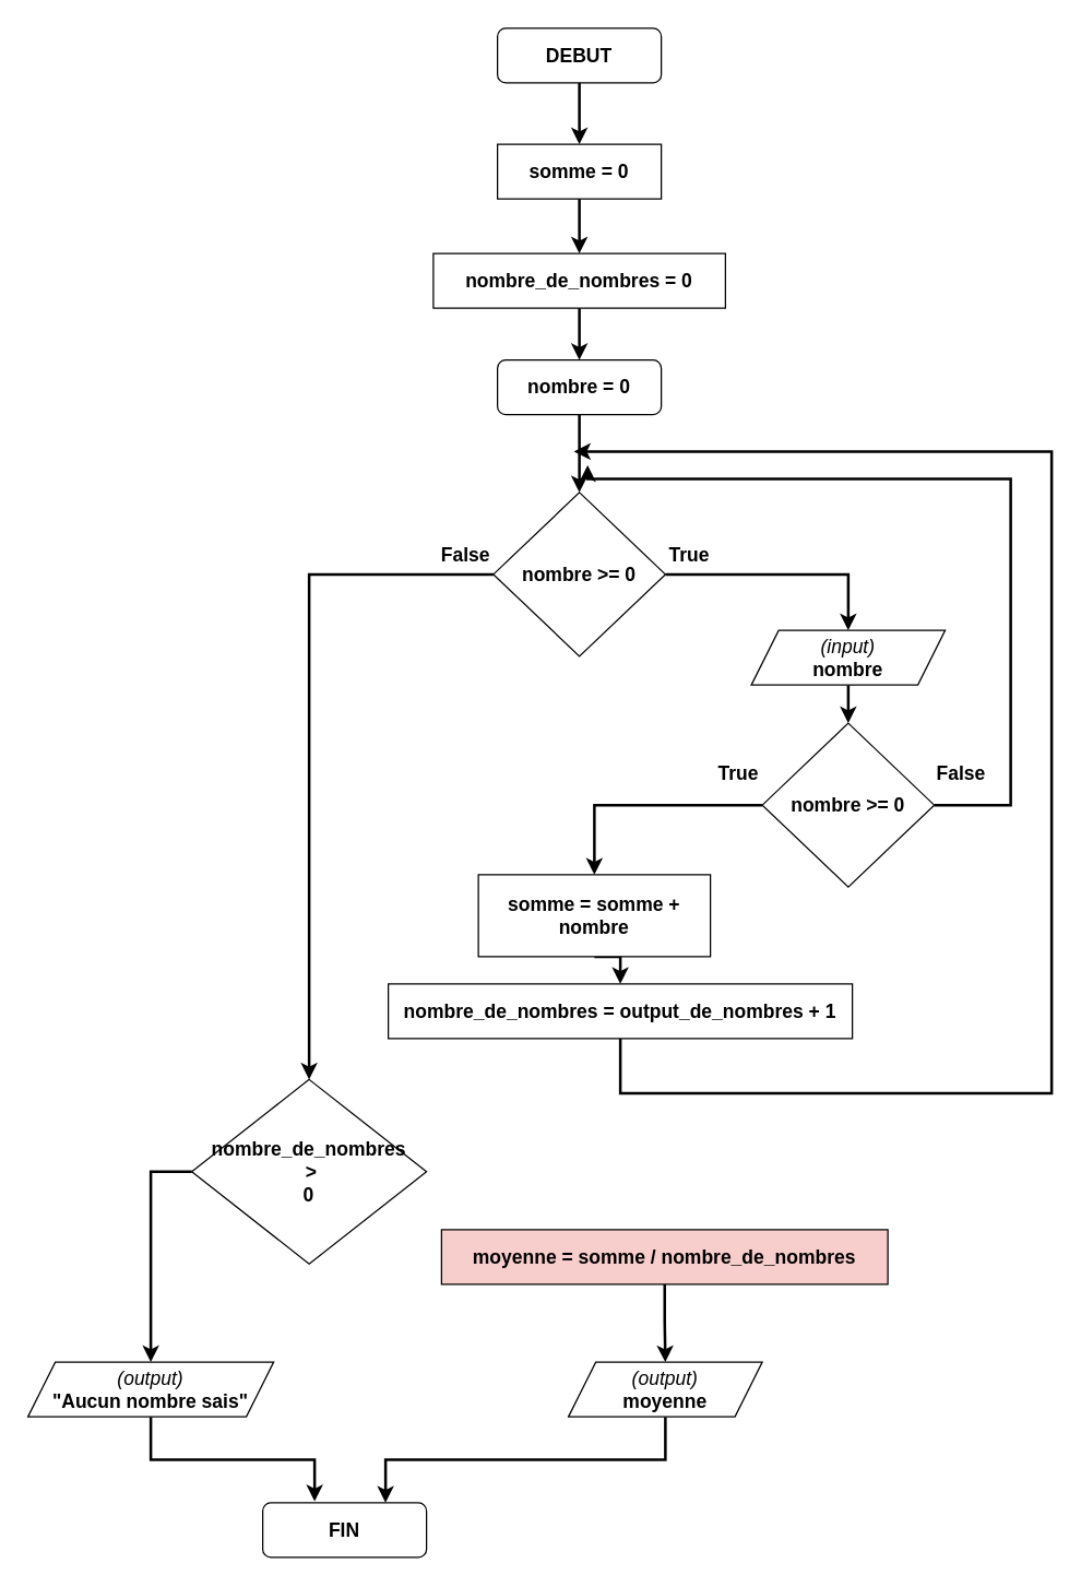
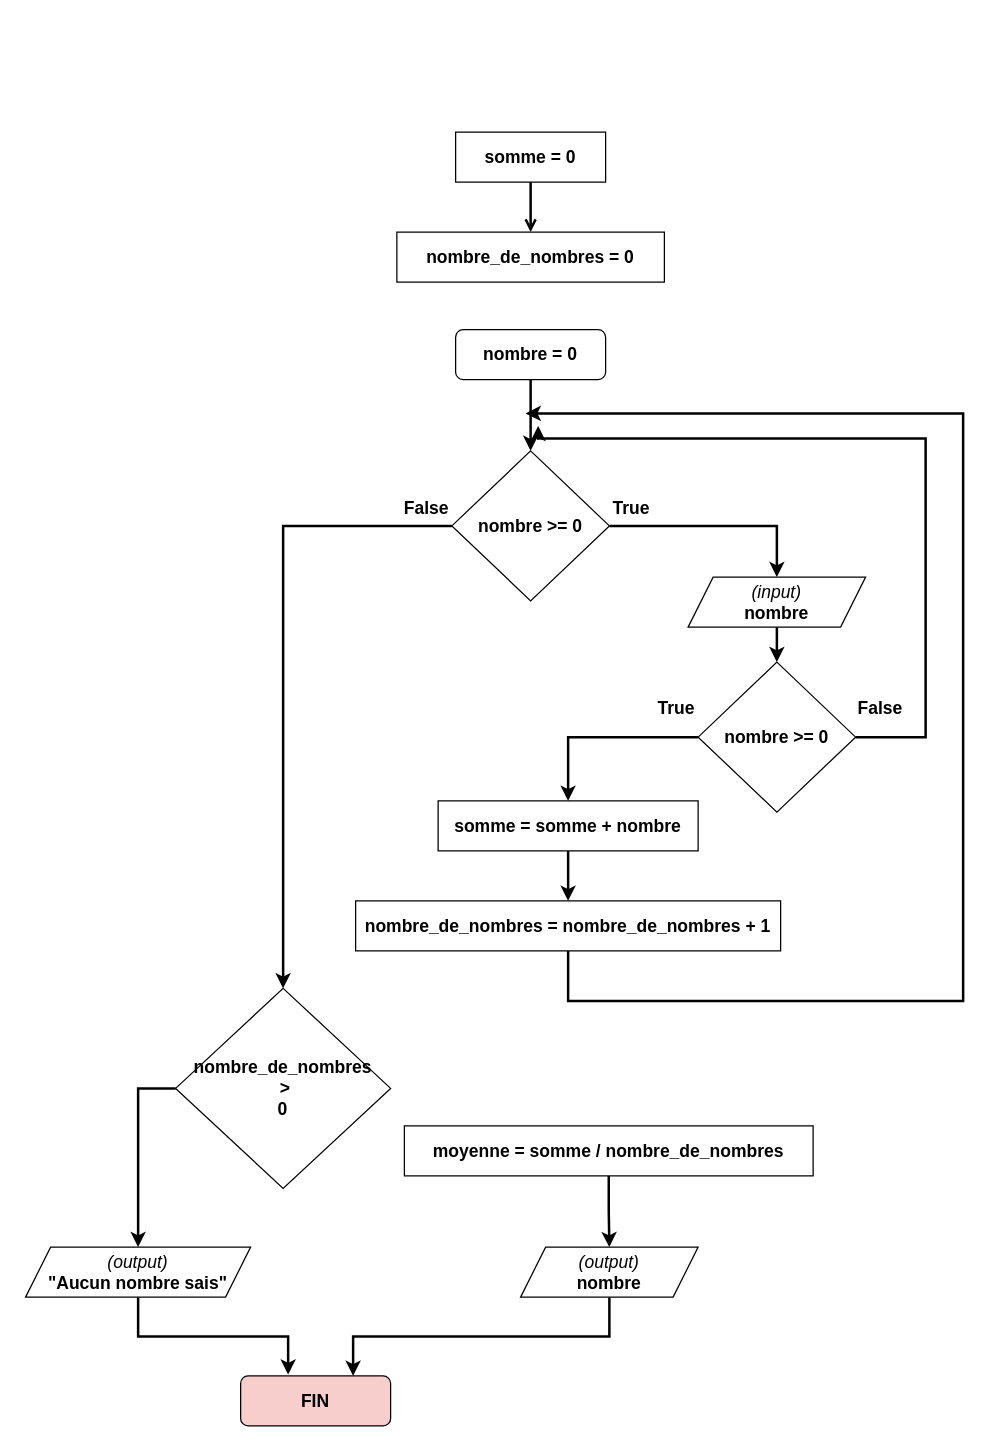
  <mxCell id="0" />
  <mxCell id="1" parent="0" />
- <mxCell id="2" style="edgeStyle=orthogonalEdgeStyle;rounded=0;orthogonalLoop=1;jettySize=auto;html=1;exitX=0.5;exitY=1;exitDx=0;exitDy=0;entryX=0.5;entryY=0;entryDx=0;entryDy=0;strokeWidth=2;" parent="1" source="3" target="17" edge="1"><mxGeometry relative="1" as="geometry" /></mxCell>
- <mxCell id="3" value="&lt;font style=&quot;font-size: 14px;&quot;&gt;&lt;b&gt;DEBUT&lt;/b&gt;&lt;/font&gt;" style="rounded=1;whiteSpace=wrap;html=1;" parent="1" vertex="1"><mxGeometry x="364" y="20" width="120" height="40" as="geometry" /></mxCell>
- <mxCell id="4" value="&lt;font style=&quot;font-size: 14px;&quot;&gt;&lt;b&gt;FIN&lt;/b&gt;&lt;/font&gt;" style="rounded=1;whiteSpace=wrap;html=1;" parent="1" vertex="1"><mxGeometry x="192" y="1100" width="120" height="40" as="geometry" /></mxCell>
- <mxCell id="5" style="edgeStyle=orthogonalEdgeStyle;rounded=0;orthogonalLoop=1;jettySize=auto;html=1;exitX=0.5;exitY=1;exitDx=0;exitDy=0;entryX=0.5;entryY=0;entryDx=0;entryDy=0;strokeWidth=2;fontSize=14;" parent="1" source="6" target="8" edge="1"><mxGeometry relative="1" as="geometry" /></mxCell>
+ <mxCell id="4" value="&lt;font style=&quot;font-size: 14px;&quot;&gt;&lt;b&gt;FIN&lt;/b&gt;&lt;/font&gt;" style="rounded=1;whiteSpace=wrap;html=1;fillColor=#f8cecc;" parent="1" vertex="1"><mxGeometry x="192" y="1100" width="120" height="40" as="geometry" /></mxCell>
  <mxCell id="6" value="&lt;b&gt;nombre_de_nombres = 0&lt;/b&gt;" style="rounded=0;whiteSpace=wrap;html=1;fontSize=14;" parent="1" vertex="1"><mxGeometry x="317" y="185" width="214" height="40" as="geometry" /></mxCell>
  <mxCell id="7" style="edgeStyle=orthogonalEdgeStyle;rounded=0;orthogonalLoop=1;jettySize=auto;html=1;exitX=0.5;exitY=1;exitDx=0;exitDy=0;entryX=0.5;entryY=0;entryDx=0;entryDy=0;strokeWidth=2;fontSize=14;" parent="1" source="8" target="11" edge="1"><mxGeometry relative="1" as="geometry" /></mxCell>
  <mxCell id="8" value="&lt;b&gt;nombre = 0&lt;/b&gt;" style="whiteSpace=wrap;html=1;fontSize=14;rounded=1;" parent="1" vertex="1"><mxGeometry x="364" y="263" width="120" height="40" as="geometry" /></mxCell>
  <mxCell id="9" style="edgeStyle=orthogonalEdgeStyle;rounded=0;orthogonalLoop=1;jettySize=auto;html=1;exitX=1;exitY=0.5;exitDx=0;exitDy=0;entryX=0.5;entryY=0;entryDx=0;entryDy=0;strokeWidth=2;" parent="1" source="11" target="19" edge="1"><mxGeometry relative="1" as="geometry" /></mxCell>
  <mxCell id="10" style="edgeStyle=orthogonalEdgeStyle;rounded=0;orthogonalLoop=1;jettySize=auto;html=1;exitX=0;exitY=0.5;exitDx=0;exitDy=0;entryX=0.5;entryY=0;entryDx=0;entryDy=0;strokeWidth=2;" parent="1" source="11" target="29" edge="1"><mxGeometry relative="1" as="geometry" /></mxCell>
  <mxCell id="11" value="&lt;b&gt;nombre &amp;gt;= 0&lt;/b&gt;" style="rhombus;whiteSpace=wrap;html=1;fontSize=14;" parent="1" vertex="1"><mxGeometry x="361" y="360" width="126" height="120" as="geometry" /></mxCell>
  <mxCell id="12" style="edgeStyle=orthogonalEdgeStyle;rounded=0;orthogonalLoop=1;jettySize=auto;html=1;exitX=0.5;exitY=1;exitDx=0;exitDy=0;entryX=0.75;entryY=0;entryDx=0;entryDy=0;strokeWidth=2;" parent="1" source="13" target="4" edge="1"><mxGeometry relative="1" as="geometry" /></mxCell>
- <mxCell id="13" value="&lt;i&gt;(output)&lt;/i&gt;&lt;br&gt;&lt;b&gt;moyenne&lt;/b&gt;" style="shape=parallelogram;perimeter=parallelogramPerimeter;whiteSpace=wrap;html=1;fixedSize=1;fontSize=14;" parent="1" vertex="1"><mxGeometry x="416" y="997" width="142" height="40" as="geometry" /></mxCell>
+ <mxCell id="13" value="&lt;i&gt;(output)&lt;/i&gt;&lt;br&gt;&lt;b&gt;nombre&lt;/b&gt;" style="shape=parallelogram;perimeter=parallelogramPerimeter;whiteSpace=wrap;html=1;fixedSize=1;fontSize=14;" parent="1" vertex="1"><mxGeometry x="416" y="997" width="142" height="40" as="geometry" /></mxCell>
  <mxCell id="14" value="True" style="text;strokeColor=none;fillColor=none;align=left;verticalAlign=middle;spacingLeft=4;spacingRight=4;overflow=hidden;points=[[0,0.5],[1,0.5]];portConstraint=eastwest;rotatable=0;fontSize=14;fontStyle=1" parent="1" vertex="1"><mxGeometry x="484" y="390" width="80" height="30" as="geometry" /></mxCell>
  <mxCell id="15" value="False" style="text;strokeColor=none;fillColor=none;align=left;verticalAlign=middle;spacingLeft=4;spacingRight=4;overflow=hidden;points=[[0,0.5],[1,0.5]];portConstraint=eastwest;rotatable=0;fontSize=14;fontStyle=1" parent="1" vertex="1"><mxGeometry x="317" y="390" width="80" height="30" as="geometry" /></mxCell>
- <mxCell id="16" style="edgeStyle=orthogonalEdgeStyle;rounded=0;orthogonalLoop=1;jettySize=auto;html=1;exitX=0.5;exitY=1;exitDx=0;exitDy=0;strokeWidth=2;fontSize=14;" parent="1" source="17" target="6" edge="1"><mxGeometry relative="1" as="geometry" /></mxCell>
+ <mxCell id="16" style="edgeStyle=orthogonalEdgeStyle;rounded=0;orthogonalLoop=1;jettySize=auto;html=1;exitX=0.5;exitY=1;exitDx=0;exitDy=0;strokeWidth=2;fontSize=14;endArrow=open;" parent="1" source="17" target="6" edge="1"><mxGeometry relative="1" as="geometry" /></mxCell>
  <mxCell id="17" value="&lt;b&gt;&lt;font style=&quot;font-size: 14px;&quot;&gt;somme = 0&lt;/font&gt;&lt;/b&gt;" style="rounded=0;whiteSpace=wrap;html=1;" parent="1" vertex="1"><mxGeometry x="364" y="105" width="120" height="40" as="geometry" /></mxCell>
  <mxCell id="18" style="edgeStyle=orthogonalEdgeStyle;rounded=0;orthogonalLoop=1;jettySize=auto;html=1;exitX=0.5;exitY=1;exitDx=0;exitDy=0;strokeWidth=2;" parent="1" source="19" target="22" edge="1"><mxGeometry relative="1" as="geometry" /></mxCell>
  <mxCell id="19" value="&lt;i&gt;(input)&lt;/i&gt;&lt;br&gt;&lt;b&gt;nombre&lt;/b&gt;" style="shape=parallelogram;perimeter=parallelogramPerimeter;whiteSpace=wrap;html=1;fixedSize=1;fontSize=14;" parent="1" vertex="1"><mxGeometry x="550" y="461" width="142" height="40" as="geometry" /></mxCell>
  <mxCell id="20" style="edgeStyle=orthogonalEdgeStyle;rounded=0;orthogonalLoop=1;jettySize=auto;html=1;exitX=0;exitY=0.5;exitDx=0;exitDy=0;entryX=0.5;entryY=0;entryDx=0;entryDy=0;strokeWidth=2;" parent="1" source="22" target="24" edge="1"><mxGeometry relative="1" as="geometry" /></mxCell>
  <mxCell id="21" style="edgeStyle=orthogonalEdgeStyle;rounded=0;orthogonalLoop=1;jettySize=auto;html=1;exitX=1;exitY=0.5;exitDx=0;exitDy=0;strokeWidth=2;" edge="1" parent="1" source="22"><mxGeometry relative="1" as="geometry"><mxPoint x="430" y="340" as="targetPoint" /><Array as="points"><mxPoint x="740" y="589" /><mxPoint x="740" y="350" /><mxPoint x="430" y="350" /></Array></mxGeometry></mxCell>
  <mxCell id="22" value="&lt;b&gt;nombre &amp;gt;= 0&lt;/b&gt;" style="rhombus;whiteSpace=wrap;html=1;fontSize=14;" parent="1" vertex="1"><mxGeometry x="558" y="529" width="126" height="120" as="geometry" /></mxCell>
  <mxCell id="23" style="edgeStyle=orthogonalEdgeStyle;rounded=0;orthogonalLoop=1;jettySize=auto;html=1;exitX=0.5;exitY=1;exitDx=0;exitDy=0;entryX=0.5;entryY=0;entryDx=0;entryDy=0;strokeWidth=2;" parent="1" source="24" target="25" edge="1"><mxGeometry relative="1" as="geometry" /></mxCell>
- <mxCell id="24" value="&lt;b&gt;somme = somme + nombre&lt;/b&gt;" style="rounded=0;whiteSpace=wrap;html=1;fontSize=14;" parent="1" vertex="1"><mxGeometry x="350" y="640" width="170" height="60" as="geometry" /></mxCell>
- <mxCell id="25" value="&lt;b&gt;nombre_de_nombres = output_de_nombres + 1&lt;/b&gt;" style="rounded=0;whiteSpace=wrap;html=1;fontSize=14;" parent="1" vertex="1"><mxGeometry x="284" y="720" width="340" height="40" as="geometry" /></mxCell>
+ <mxCell id="24" value="&lt;b&gt;somme = somme + nombre&lt;/b&gt;" style="rounded=0;whiteSpace=wrap;html=1;fontSize=14;" parent="1" vertex="1"><mxGeometry x="350" y="640" width="208" height="40" as="geometry" /></mxCell>
+ <mxCell id="25" value="&lt;b&gt;nombre_de_nombres = nombre_de_nombres + 1&lt;/b&gt;" style="rounded=0;whiteSpace=wrap;html=1;fontSize=14;" parent="1" vertex="1"><mxGeometry x="284" y="720" width="340" height="40" as="geometry" /></mxCell>
  <mxCell id="26" value="True" style="text;strokeColor=none;fillColor=none;align=left;verticalAlign=middle;spacingLeft=4;spacingRight=4;overflow=hidden;points=[[0,0.5],[1,0.5]];portConstraint=eastwest;rotatable=0;fontSize=14;fontStyle=1" parent="1" vertex="1"><mxGeometry x="520" y="550" width="80" height="30" as="geometry" /></mxCell>
  <mxCell id="27" value="" style="endArrow=classic;html=1;rounded=0;strokeWidth=2;exitX=0.5;exitY=1;exitDx=0;exitDy=0;" parent="1" source="25" edge="1"><mxGeometry width="50" height="50" relative="1" as="geometry"><mxPoint x="400" y="590" as="sourcePoint" /><mxPoint x="420" y="330" as="targetPoint" /><Array as="points"><mxPoint x="454" y="800" /><mxPoint x="770" y="800" /><mxPoint x="770" y="330" /></Array></mxGeometry></mxCell>
  <mxCell id="28" style="edgeStyle=orthogonalEdgeStyle;rounded=0;orthogonalLoop=1;jettySize=auto;html=1;exitX=0;exitY=0.5;exitDx=0;exitDy=0;entryX=0.5;entryY=0;entryDx=0;entryDy=0;strokeWidth=2;" parent="1" source="29" target="31" edge="1"><mxGeometry relative="1" as="geometry" /></mxCell>
- <mxCell id="29" value="&lt;b&gt;nombre_de_nombres&lt;br&gt;&amp;nbsp;&amp;gt; &lt;br&gt;0&lt;/b&gt;" style="rhombus;whiteSpace=wrap;html=1;fontSize=14;" parent="1" vertex="1"><mxGeometry x="140" y="790" width="172" height="135" as="geometry" /></mxCell>
+ <mxCell id="29" value="&lt;b&gt;nombre_de_nombres&lt;br&gt;&amp;nbsp;&amp;gt; &lt;br&gt;0&lt;/b&gt;" style="rhombus;whiteSpace=wrap;html=1;fontSize=14;" parent="1" vertex="1"><mxGeometry x="140" y="790" width="172" height="160" as="geometry" /></mxCell>
  <mxCell id="30" style="edgeStyle=orthogonalEdgeStyle;rounded=0;orthogonalLoop=1;jettySize=auto;html=1;exitX=0.5;exitY=1;exitDx=0;exitDy=0;entryX=0.317;entryY=-0.025;entryDx=0;entryDy=0;entryPerimeter=0;strokeWidth=2;" parent="1" source="31" target="4" edge="1"><mxGeometry relative="1" as="geometry" /></mxCell>
  <mxCell id="31" value="&lt;i&gt;(output)&lt;/i&gt;&lt;br&gt;&lt;b&gt;&quot;Aucun nombre sais&quot;&lt;/b&gt;" style="shape=parallelogram;perimeter=parallelogramPerimeter;whiteSpace=wrap;html=1;fixedSize=1;fontSize=14;" parent="1" vertex="1"><mxGeometry x="20" y="997" width="180" height="40" as="geometry" /></mxCell>
  <mxCell id="32" style="edgeStyle=orthogonalEdgeStyle;rounded=0;orthogonalLoop=1;jettySize=auto;html=1;exitX=0.5;exitY=1;exitDx=0;exitDy=0;strokeWidth=2;" parent="1" source="33" target="13" edge="1"><mxGeometry relative="1" as="geometry" /></mxCell>
- <mxCell id="33" value="&lt;b&gt;moyenne = somme / nombre_de_nombres&lt;/b&gt;" style="rounded=0;whiteSpace=wrap;html=1;fontSize=14;fillColor=#f8cecc;" parent="1" vertex="1"><mxGeometry x="323" y="900" width="327" height="40" as="geometry" /></mxCell>
+ <mxCell id="33" value="&lt;b&gt;moyenne = somme / nombre_de_nombres&lt;/b&gt;" style="rounded=0;whiteSpace=wrap;html=1;fontSize=14;" parent="1" vertex="1"><mxGeometry x="323" y="900" width="327" height="40" as="geometry" /></mxCell>
  <mxCell id="34" value="False" style="text;strokeColor=none;fillColor=none;align=left;verticalAlign=middle;spacingLeft=4;spacingRight=4;overflow=hidden;points=[[0,0.5],[1,0.5]];portConstraint=eastwest;rotatable=0;fontSize=14;fontStyle=1" vertex="1" parent="1"><mxGeometry x="680" y="550" width="80" height="30" as="geometry" /></mxCell>
